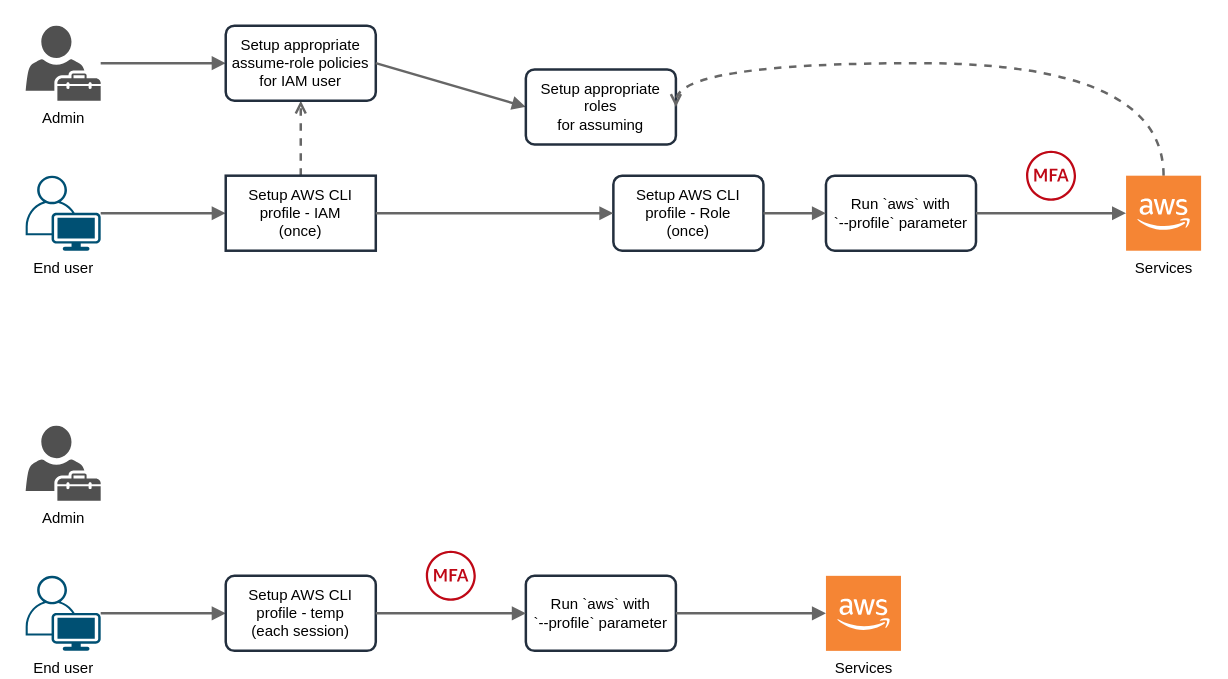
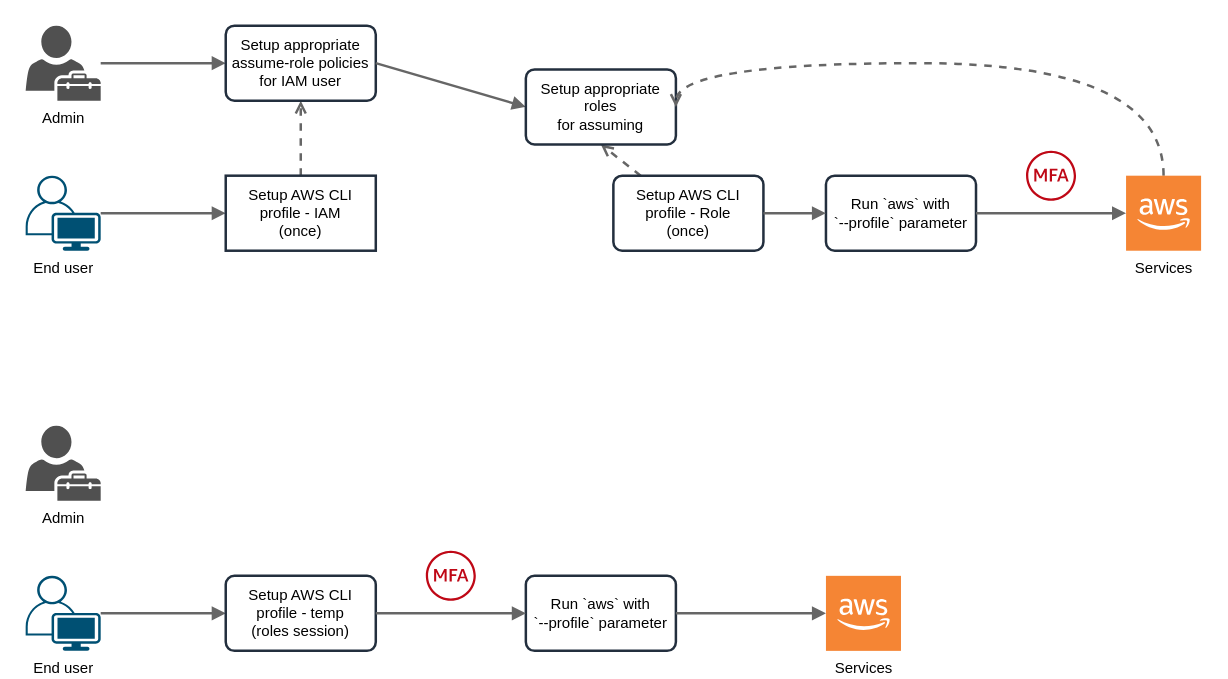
  <mxCell id="0" />
  <mxCell id="1" parent="0" />
  <mxCell id="2" style="rounded=0;orthogonalLoop=1;jettySize=auto;html=1;entryX=0;entryY=0.5;entryDx=0;entryDy=0;strokeWidth=2;strokeColor=#666666;endArrow=block;endFill=1;" parent="1" source="3" target="5" edge="1"><mxGeometry relative="1" as="geometry" /></mxCell>
  <mxCell id="3" value="End user" style="points=[[0.35,0,0],[0.98,0.51,0],[1,0.71,0],[0.67,1,0],[0,0.795,0],[0,0.65,0]];verticalLabelPosition=bottom;sketch=0;html=1;verticalAlign=top;aspect=fixed;align=center;pointerEvents=1;shape=mxgraph.cisco19.user;fillColor=#005073;strokeColor=none;" parent="1" vertex="1"><mxGeometry x="20" y="140" width="60" height="60" as="geometry" /></mxCell>
  <mxCell id="4" style="edgeStyle=none;rounded=0;orthogonalLoop=1;jettySize=auto;html=1;entryX=0.5;entryY=1;entryDx=0;entryDy=0;endArrow=open;endFill=0;strokeColor=#666666;strokeWidth=2;dashed=1;" parent="1" source="5" target="13" edge="1"><mxGeometry relative="1" as="geometry" /></mxCell>
  <mxCell id="5" value="Setup AWS CLI profile - IAM&lt;br&gt;(once)" style="whiteSpace=wrap;html=1;absoluteArcSize=1;arcSize=14;strokeWidth=2;strokeColor=#232F3E;rounded=0;" parent="1" vertex="1"><mxGeometry x="180" y="140" width="120" height="60" as="geometry" /></mxCell>
+ <mxCell id="6" style="edgeStyle=none;rounded=0;orthogonalLoop=1;jettySize=auto;html=1;entryX=0.5;entryY=1;entryDx=0;entryDy=0;dashed=1;endArrow=open;endFill=0;strokeColor=#666666;strokeWidth=2;" parent="1" source="7" target="15" edge="1"><mxGeometry relative="1" as="geometry" /></mxCell>
  <mxCell id="7" value="Setup AWS CLI profile - Role&lt;br&gt;(once)" style="rounded=1;whiteSpace=wrap;html=1;absoluteArcSize=1;arcSize=14;strokeWidth=2;strokeColor=#232F3E;" parent="1" vertex="1"><mxGeometry x="490" y="140" width="120" height="60" as="geometry" /></mxCell>
- <mxCell id="8" style="rounded=0;orthogonalLoop=1;jettySize=auto;html=1;entryX=0;entryY=0.5;entryDx=0;entryDy=0;strokeWidth=2;strokeColor=#666666;endArrow=block;endFill=1;exitX=1;exitY=0.5;exitDx=0;exitDy=0;" parent="1" source="5" target="7" edge="1"><mxGeometry relative="1" as="geometry"><mxPoint x="90" y="180" as="sourcePoint" /><mxPoint x="190" y="180" as="targetPoint" /></mxGeometry></mxCell>
  <mxCell id="9" value="Run `aws` with &lt;br&gt;`--profile` parameter" style="rounded=1;whiteSpace=wrap;html=1;absoluteArcSize=1;arcSize=14;strokeWidth=2;strokeColor=#232F3E;" parent="1" vertex="1"><mxGeometry x="660" y="140" width="120" height="60" as="geometry" /></mxCell>
  <mxCell id="10" style="rounded=0;orthogonalLoop=1;jettySize=auto;html=1;entryX=0;entryY=0.5;entryDx=0;entryDy=0;strokeWidth=2;strokeColor=#666666;endArrow=block;endFill=1;exitX=1;exitY=0.5;exitDx=0;exitDy=0;" parent="1" source="7" target="9" edge="1"><mxGeometry relative="1" as="geometry"><mxPoint x="570" y="100" as="sourcePoint" /><mxPoint x="430" y="180" as="targetPoint" /></mxGeometry></mxCell>
  <mxCell id="11" value="Admin" style="sketch=0;pointerEvents=1;shadow=0;dashed=0;html=1;strokeColor=none;fillColor=#505050;labelPosition=center;verticalLabelPosition=bottom;verticalAlign=top;outlineConnect=0;align=center;shape=mxgraph.office.users.tenant_admin;" parent="1" vertex="1"><mxGeometry x="20" y="20" width="60" height="60" as="geometry" /></mxCell>
  <mxCell id="12" style="rounded=0;orthogonalLoop=1;jettySize=auto;html=1;entryX=0;entryY=0.5;entryDx=0;entryDy=0;strokeWidth=2;strokeColor=#666666;endArrow=block;endFill=1;" parent="1" source="11" target="13" edge="1"><mxGeometry relative="1" as="geometry"><mxPoint x="120" y="20" as="sourcePoint" /></mxGeometry></mxCell>
  <mxCell id="13" value="Setup appropriate assume-role policies&lt;br&gt;for IAM user" style="rounded=1;whiteSpace=wrap;html=1;absoluteArcSize=1;arcSize=14;strokeWidth=2;strokeColor=#232F3E;" parent="1" vertex="1"><mxGeometry x="180" y="20" width="120" height="60" as="geometry" /></mxCell>
  <mxCell id="14" style="rounded=0;orthogonalLoop=1;jettySize=auto;html=1;entryX=0;entryY=0.5;entryDx=0;entryDy=0;strokeWidth=2;strokeColor=#666666;endArrow=block;endFill=1;exitX=1;exitY=0.5;exitDx=0;exitDy=0;" parent="1" source="13" target="15" edge="1"><mxGeometry relative="1" as="geometry"><mxPoint x="350" y="20" as="sourcePoint" /></mxGeometry></mxCell>
  <mxCell id="15" value="Setup appropriate roles&lt;br&gt;for assuming" style="rounded=1;whiteSpace=wrap;html=1;absoluteArcSize=1;arcSize=14;strokeWidth=2;strokeColor=#232F3E;" parent="1" vertex="1"><mxGeometry x="420" y="55" width="120" height="60" as="geometry" /></mxCell>
  <mxCell id="16" value="" style="sketch=0;outlineConnect=0;fontColor=#232F3E;gradientColor=none;fillColor=#BF0816;strokeColor=none;dashed=0;verticalLabelPosition=bottom;verticalAlign=top;align=center;html=1;fontSize=12;fontStyle=0;aspect=fixed;pointerEvents=1;shape=mxgraph.aws4.mfa_token;" parent="1" vertex="1"><mxGeometry x="820" y="120" width="40" height="40" as="geometry" /></mxCell>
  <mxCell id="17" style="rounded=0;orthogonalLoop=1;jettySize=auto;html=1;strokeWidth=2;strokeColor=#666666;endArrow=block;endFill=1;exitX=1;exitY=0.5;exitDx=0;exitDy=0;" parent="1" source="9" target="19" edge="1"><mxGeometry relative="1" as="geometry"><mxPoint x="780" y="170" as="sourcePoint" /><mxPoint x="860" y="170" as="targetPoint" /></mxGeometry></mxCell>
  <mxCell id="18" style="edgeStyle=orthogonalEdgeStyle;rounded=0;orthogonalLoop=1;jettySize=auto;html=1;entryX=1;entryY=0.5;entryDx=0;entryDy=0;dashed=1;endArrow=open;endFill=0;strokeColor=#666666;strokeWidth=2;elbow=vertical;curved=1;" parent="1" source="19" target="15" edge="1"><mxGeometry relative="1" as="geometry"><Array as="points"><mxPoint x="930" y="50" /></Array></mxGeometry></mxCell>
  <mxCell id="19" value="Services" style="outlineConnect=0;dashed=0;verticalLabelPosition=bottom;verticalAlign=top;align=center;html=1;shape=mxgraph.aws3.cloud_2;fillColor=#F58534;gradientColor=none;strokeColor=#232F3E;" parent="1" vertex="1"><mxGeometry x="900" y="140" width="60" height="60" as="geometry" /></mxCell>
  <mxCell id="20" style="rounded=0;orthogonalLoop=1;jettySize=auto;html=1;entryX=0;entryY=0.5;entryDx=0;entryDy=0;strokeWidth=2;strokeColor=#666666;endArrow=block;endFill=1;" parent="1" source="21" edge="1"><mxGeometry relative="1" as="geometry"><mxPoint x="180" y="490" as="targetPoint" /></mxGeometry></mxCell>
  <mxCell id="21" value="End user" style="points=[[0.35,0,0],[0.98,0.51,0],[1,0.71,0],[0.67,1,0],[0,0.795,0],[0,0.65,0]];verticalLabelPosition=bottom;sketch=0;html=1;verticalAlign=top;aspect=fixed;align=center;pointerEvents=1;shape=mxgraph.cisco19.user;fillColor=#005073;strokeColor=none;" parent="1" vertex="1"><mxGeometry x="20" y="460" width="60" height="60" as="geometry" /></mxCell>
- <mxCell id="22" value="Setup AWS CLI profile - temp&lt;br&gt;(each session)" style="rounded=1;whiteSpace=wrap;html=1;absoluteArcSize=1;arcSize=14;strokeWidth=2;strokeColor=#232F3E;" parent="1" vertex="1"><mxGeometry x="180" y="460" width="120" height="60" as="geometry" /></mxCell>
+ <mxCell id="22" value="Setup AWS CLI profile - temp&lt;br&gt;(roles session)" style="rounded=1;whiteSpace=wrap;html=1;absoluteArcSize=1;arcSize=14;strokeWidth=2;strokeColor=#232F3E;" parent="1" vertex="1"><mxGeometry x="180" y="460" width="120" height="60" as="geometry" /></mxCell>
  <mxCell id="23" value="Run `aws` with &lt;br&gt;`--profile` parameter" style="rounded=1;whiteSpace=wrap;html=1;absoluteArcSize=1;arcSize=14;strokeWidth=2;strokeColor=#232F3E;" parent="1" vertex="1"><mxGeometry x="420" y="460" width="120" height="60" as="geometry" /></mxCell>
  <mxCell id="24" style="rounded=0;orthogonalLoop=1;jettySize=auto;html=1;entryX=0;entryY=0.5;entryDx=0;entryDy=0;strokeWidth=2;strokeColor=#666666;endArrow=block;endFill=1;exitX=1;exitY=0.5;exitDx=0;exitDy=0;" parent="1" source="22" target="23" edge="1"><mxGeometry relative="1" as="geometry"><mxPoint x="340" y="490" as="sourcePoint" /><mxPoint x="230" y="500" as="targetPoint" /></mxGeometry></mxCell>
  <mxCell id="25" value="Admin" style="sketch=0;pointerEvents=1;shadow=0;dashed=0;html=1;strokeColor=none;fillColor=#505050;labelPosition=center;verticalLabelPosition=bottom;verticalAlign=top;outlineConnect=0;align=center;shape=mxgraph.office.users.tenant_admin;" parent="1" vertex="1"><mxGeometry x="20" y="340" width="60" height="60" as="geometry" /></mxCell>
  <mxCell id="26" value="" style="sketch=0;outlineConnect=0;fontColor=#232F3E;gradientColor=none;fillColor=#BF0816;strokeColor=none;dashed=0;verticalLabelPosition=bottom;verticalAlign=top;align=center;html=1;fontSize=12;fontStyle=0;aspect=fixed;pointerEvents=1;shape=mxgraph.aws4.mfa_token;" parent="1" vertex="1"><mxGeometry x="340" y="440" width="40" height="40" as="geometry" /></mxCell>
  <mxCell id="27" style="rounded=0;orthogonalLoop=1;jettySize=auto;html=1;strokeWidth=2;strokeColor=#666666;endArrow=block;endFill=1;exitX=1;exitY=0.5;exitDx=0;exitDy=0;" parent="1" source="23" target="28" edge="1"><mxGeometry relative="1" as="geometry"><mxPoint x="540" y="490" as="sourcePoint" /><mxPoint x="620" y="490" as="targetPoint" /></mxGeometry></mxCell>
  <mxCell id="28" value="Services" style="outlineConnect=0;dashed=0;verticalLabelPosition=bottom;verticalAlign=top;align=center;html=1;shape=mxgraph.aws3.cloud_2;fillColor=#F58534;gradientColor=none;strokeColor=#232F3E;" parent="1" vertex="1"><mxGeometry x="660" y="460" width="60" height="60" as="geometry" /></mxCell>
